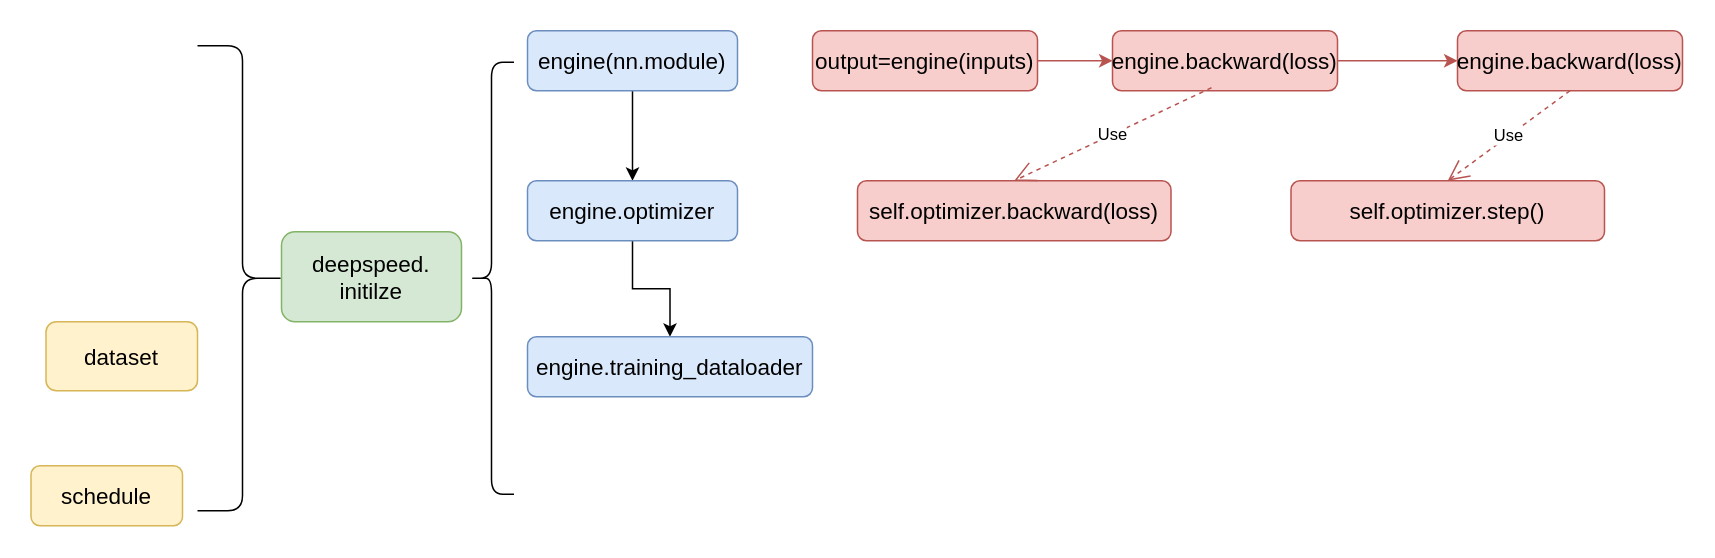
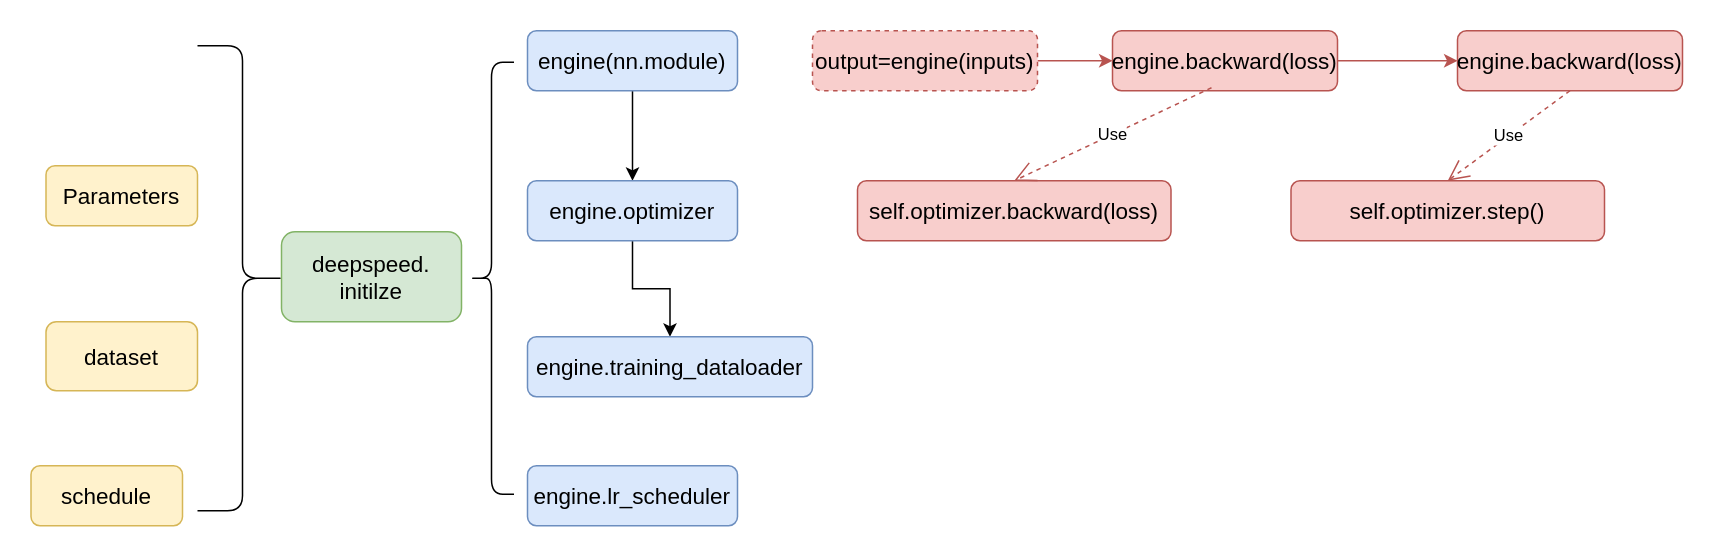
  <mxCell id="0" />
  <mxCell id="1" parent="0" />
+ <mxCell id="2" value="&lt;font style=&quot;font-size: 15px;&quot;&gt;Parameters&lt;/font&gt;" style="rounded=1;whiteSpace=wrap;html=1;fillColor=#fff2cc;strokeColor=#d6b656;" vertex="1" parent="1"><mxGeometry x="30" y="110" width="101" height="40" as="geometry" /></mxCell>
  <mxCell id="3" value="&lt;font style=&quot;font-size: 15px;&quot;&gt;dataset&lt;/font&gt;" style="rounded=1;whiteSpace=wrap;html=1;fillColor=#fff2cc;strokeColor=#d6b656;" vertex="1" parent="1"><mxGeometry x="30" y="214" width="101" height="46" as="geometry" /></mxCell>
  <mxCell id="4" value="&lt;font style=&quot;font-size: 15px;&quot;&gt;schedule&lt;/font&gt;" style="rounded=1;whiteSpace=wrap;html=1;fillColor=#fff2cc;strokeColor=#d6b656;" vertex="1" parent="1"><mxGeometry x="20" y="310" width="101" height="40" as="geometry" /></mxCell>
  <mxCell id="5" value="&lt;font style=&quot;font-size: 15px;&quot;&gt;deepspeed.&lt;/font&gt;&lt;div style=&quot;font-size: 15px;&quot;&gt;&lt;font style=&quot;font-size: 15px;&quot;&gt;initilze&lt;/font&gt;&lt;/div&gt;" style="rounded=1;whiteSpace=wrap;html=1;fillColor=#d5e8d4;strokeColor=#82b366;" vertex="1" parent="1"><mxGeometry x="187" y="154" width="120" height="60" as="geometry" /></mxCell>
  <mxCell id="6" value="" style="shape=curlyBracket;whiteSpace=wrap;html=1;rounded=1;flipH=1;labelPosition=right;verticalLabelPosition=middle;align=left;verticalAlign=middle;" vertex="1" parent="1"><mxGeometry x="131" y="30" width="60" height="310" as="geometry" /></mxCell>
  <mxCell id="7" value="" style="shape=curlyBracket;whiteSpace=wrap;html=1;rounded=1;labelPosition=left;verticalLabelPosition=middle;align=right;verticalAlign=middle;" vertex="1" parent="1"><mxGeometry x="312" y="41" width="30" height="288" as="geometry" /></mxCell>
  <mxCell id="8" value="" style="edgeStyle=orthogonalEdgeStyle;rounded=0;orthogonalLoop=1;jettySize=auto;html=1;" edge="1" parent="1" source="9" target="11"><mxGeometry relative="1" as="geometry" /></mxCell>
  <mxCell id="9" value="&lt;font style=&quot;font-size: 15px;&quot;&gt;engine(nn.module)&lt;/font&gt;" style="rounded=1;whiteSpace=wrap;html=1;fillColor=#dae8fc;strokeColor=#6c8ebf;" vertex="1" parent="1"><mxGeometry x="351" y="20" width="140" height="40" as="geometry" /></mxCell>
  <mxCell id="10" value="" style="edgeStyle=orthogonalEdgeStyle;rounded=0;orthogonalLoop=1;jettySize=auto;html=1;" edge="1" parent="1" source="11" target="12"><mxGeometry relative="1" as="geometry" /></mxCell>
  <mxCell id="11" value="&lt;font style=&quot;font-size: 15px;&quot;&gt;engine.optimizer&lt;/font&gt;" style="rounded=1;whiteSpace=wrap;html=1;fillColor=#dae8fc;strokeColor=#6c8ebf;" vertex="1" parent="1"><mxGeometry x="351" y="120" width="140" height="40" as="geometry" /></mxCell>
  <mxCell id="12" value="&lt;font style=&quot;font-size: 15px;&quot;&gt;engine.training_dataloader&lt;/font&gt;" style="rounded=1;whiteSpace=wrap;html=1;fillColor=#dae8fc;strokeColor=#6c8ebf;" vertex="1" parent="1"><mxGeometry x="351" y="224" width="190" height="40" as="geometry" /></mxCell>
+ <mxCell id="13" value="&lt;font style=&quot;font-size: 15px;&quot;&gt;engine.lr_scheduler&lt;/font&gt;" style="rounded=1;whiteSpace=wrap;html=1;fillColor=#dae8fc;strokeColor=#6c8ebf;" vertex="1" parent="1"><mxGeometry x="351" y="310" width="140" height="40" as="geometry" /></mxCell>
  <mxCell id="14" value="" style="edgeStyle=orthogonalEdgeStyle;rounded=0;orthogonalLoop=1;jettySize=auto;html=1;fillColor=#f8cecc;strokeColor=#b85450;" edge="1" parent="1" source="15" target="17"><mxGeometry relative="1" as="geometry" /></mxCell>
- <mxCell id="15" value="&lt;font style=&quot;font-size: 15px;&quot;&gt;output=engine(inputs)&lt;/font&gt;" style="rounded=1;whiteSpace=wrap;html=1;fillColor=#f8cecc;strokeColor=#b85450;" vertex="1" parent="1"><mxGeometry x="541" y="20" width="150" height="40" as="geometry" /></mxCell>
+ <mxCell id="15" value="&lt;font style=&quot;font-size: 15px;&quot;&gt;output=engine(inputs)&lt;/font&gt;" style="rounded=1;whiteSpace=wrap;html=1;fillColor=#f8cecc;strokeColor=#b85450;dashed=1;" vertex="1" parent="1"><mxGeometry x="541" y="20" width="150" height="40" as="geometry" /></mxCell>
  <mxCell id="16" value="" style="edgeStyle=orthogonalEdgeStyle;rounded=0;orthogonalLoop=1;jettySize=auto;html=1;fillColor=#f8cecc;strokeColor=#b85450;" edge="1" parent="1" source="17" target="18"><mxGeometry relative="1" as="geometry" /></mxCell>
  <mxCell id="17" value="&lt;font style=&quot;font-size: 15px;&quot;&gt;engine.backward(loss)&lt;/font&gt;" style="rounded=1;whiteSpace=wrap;html=1;fillColor=#f8cecc;strokeColor=#b85450;" vertex="1" parent="1"><mxGeometry x="741" y="20" width="150" height="40" as="geometry" /></mxCell>
  <mxCell id="18" value="&lt;font style=&quot;font-size: 15px;&quot;&gt;engine.backward(loss)&lt;/font&gt;" style="rounded=1;whiteSpace=wrap;html=1;fillColor=#f8cecc;strokeColor=#b85450;" vertex="1" parent="1"><mxGeometry x="971" y="20" width="150" height="40" as="geometry" /></mxCell>
  <mxCell id="19" value="&lt;font style=&quot;font-size: 15px;&quot;&gt;self.optimizer.backward(loss)&lt;/font&gt;" style="rounded=1;whiteSpace=wrap;html=1;fillColor=#f8cecc;strokeColor=#b85450;" vertex="1" parent="1"><mxGeometry x="571" y="120" width="209" height="40" as="geometry" /></mxCell>
  <mxCell id="20" value="&lt;font style=&quot;font-size: 15px;&quot;&gt;self.optimizer.step()&lt;/font&gt;" style="rounded=1;whiteSpace=wrap;html=1;fillColor=#f8cecc;strokeColor=#b85450;" vertex="1" parent="1"><mxGeometry x="860" y="120" width="209" height="40" as="geometry" /></mxCell>
  <mxCell id="21" value="Use" style="endArrow=open;endSize=12;dashed=1;html=1;rounded=0;exitX=0.5;exitY=1;exitDx=0;exitDy=0;entryX=0.5;entryY=0;entryDx=0;entryDy=0;fillColor=#f8cecc;strokeColor=#b85450;" edge="1" parent="1" source="18" target="20"><mxGeometry width="160" relative="1" as="geometry"><mxPoint x="1120" y="70" as="sourcePoint" /><mxPoint x="1280" y="70" as="targetPoint" /></mxGeometry></mxCell>
  <mxCell id="22" value="Use" style="endArrow=open;endSize=12;dashed=1;html=1;rounded=0;exitX=0.44;exitY=0.95;exitDx=0;exitDy=0;exitPerimeter=0;entryX=0.5;entryY=0;entryDx=0;entryDy=0;fillColor=#f8cecc;strokeColor=#b85450;" edge="1" parent="1" source="17" target="19"><mxGeometry width="160" relative="1" as="geometry"><mxPoint x="780" y="240" as="sourcePoint" /><mxPoint x="940" y="240" as="targetPoint" /></mxGeometry></mxCell>
